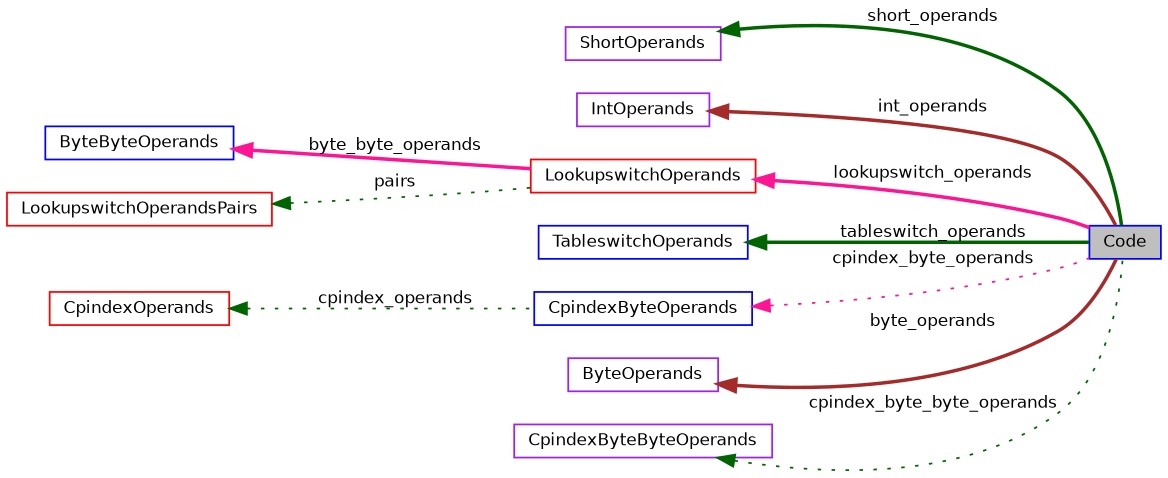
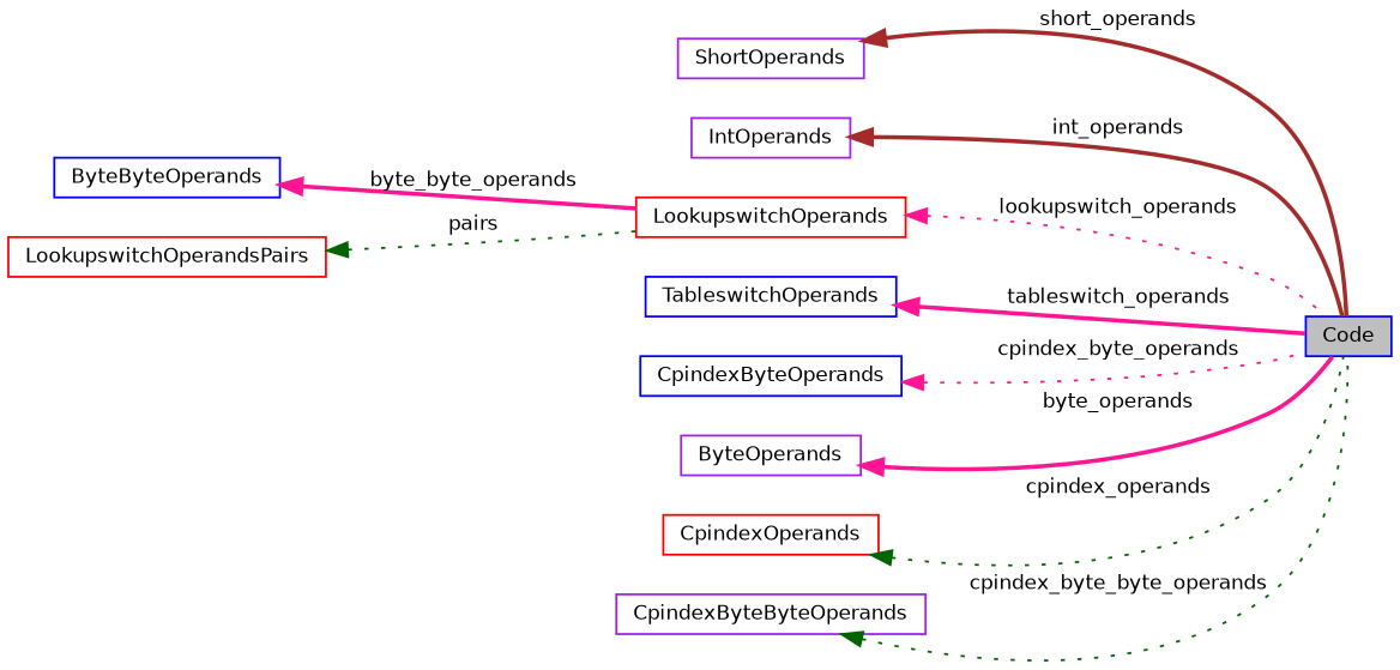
  digraph {
    rankdir=LR
    node [color=blue fillcolor=white fontname=Helvetica fontsize=10 shape=record style=filled]
    edge [color=deeppink dir=back fontname=Helvetica fontsize=10 labelfontname=Helvetica labelfontsize=10 style=bold]
    n1 [fillcolor=grey75 fontcolor=black height=0.2 label=Code width=0.4]
    n2 [color=purple height=0.2 label=ShortOperands width=0.4]
    n3 [color=purple height=0.2 label=IntOperands width=0.4]
    n4 [height=0.2 label=ByteByteOperands width=0.4]
    n5 [color=red height=0.2 label=LookupswitchOperands width=0.4]
    n6 [color=red height=0.2 label=LookupswitchOperandsPairs width=0.4]
    n7 [height=0.2 label=TableswitchOperands width=0.4]
    n8 [height=0.2 label=CpindexByteOperands width=0.4]
    n9 [color=purple height=0.2 label=ByteOperands width=0.4]
    n10 [color=red height=0.2 label=CpindexOperands width=0.4]
    n11 [color=purple height=0.2 label=CpindexByteByteOperands width=0.4]
-   n2 -> n1 [color=darkgreen label=" short_operands"]
+   n2 -> n1 [color=brown label=" short_operands"]
    n3 -> n1 [color=brown label=" int_operands"]
    n4 -> n5 [label=" byte_byte_operands"]
-   n5 -> n1 [label=" lookupswitch_operands"]
+   n5 -> n1 [label=" lookupswitch_operands" style=dotted]
    n6 -> n5 [color=darkgreen label=" pairs" style=dotted]
-   n7 -> n1 [color=darkgreen label=" tableswitch_operands"]
+   n7 -> n1 [label=" tableswitch_operands"]
    n8 -> n1 [label=" cpindex_byte_operands" style=dotted]
-   n9 -> n1 [color=brown label=" byte_operands"]
-   n10 -> n8 [color=darkgreen label=" cpindex_operands" style=dotted]
+   n9 -> n1 [label=" byte_operands"]
+   n10 -> n1 [color=darkgreen label=" cpindex_operands" style=dotted]
    n11 -> n1 [color=darkgreen label=" cpindex_byte_byte_operands" style=dotted]
  }
